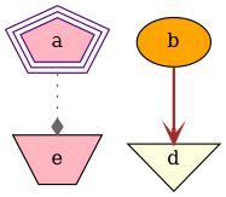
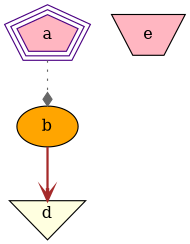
  digraph {
    node [fillcolor=lightpink shape=polygon style=filled]
    a [color=indigo peripheries=3 sides=5]
    b [fillcolor=orange shape=""]
    d [fillcolor=lightyellow shape=invtriangle]
    e [distortion=.7 sides=4]
-   a -> e [arrowhead=diamond color=gray40 style=dotted]
+   a -> b [arrowhead=diamond color=gray40 style=dotted]
    b -> d [arrowhead=vee color=brown style=bold]
  }
